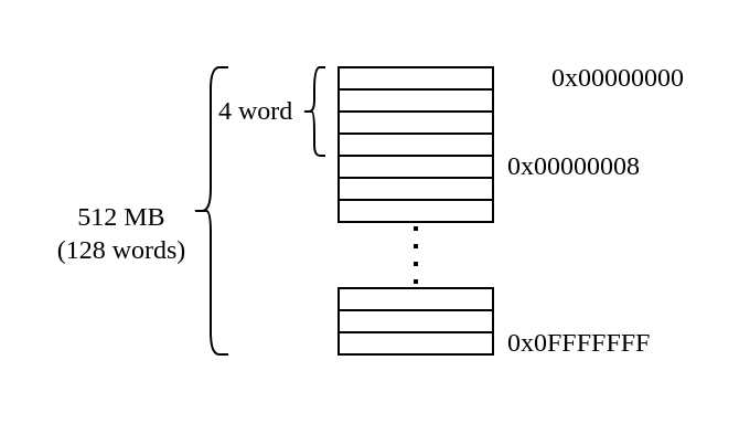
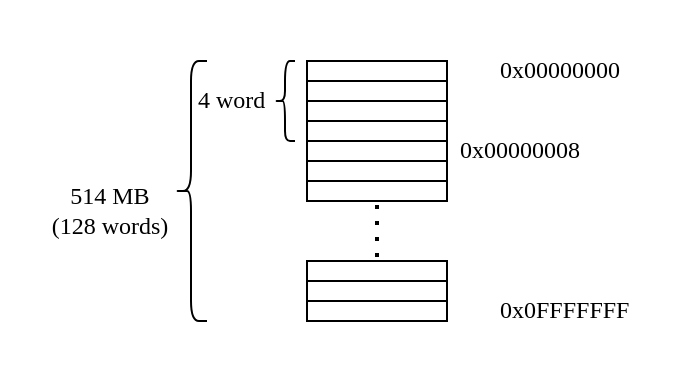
  <mxCell id="0" />
  <mxCell id="1" parent="0" />
  <mxCell id="2" value="0x00000000" style="text;html=1;strokeColor=none;fillColor=none;align=left;verticalAlign=middle;whiteSpace=wrap;rounded=0;fontFamily=Computer Modern;" vertex="1" parent="1"><mxGeometry x="248" y="20" width="70" height="30" as="geometry" /></mxCell>
  <mxCell id="3" value="" style="rounded=0;whiteSpace=wrap;html=1;" vertex="1" parent="1"><mxGeometry x="153" y="30" width="70" height="10" as="geometry" /></mxCell>
  <mxCell id="4" value="" style="rounded=0;whiteSpace=wrap;html=1;" vertex="1" parent="1"><mxGeometry x="153" y="40" width="70" height="10" as="geometry" /></mxCell>
  <mxCell id="5" value="" style="rounded=0;whiteSpace=wrap;html=1;" vertex="1" parent="1"><mxGeometry x="153" y="50" width="70" height="10" as="geometry" /></mxCell>
  <mxCell id="6" value="" style="rounded=0;whiteSpace=wrap;html=1;" vertex="1" parent="1"><mxGeometry x="153" y="60" width="70" height="10" as="geometry" /></mxCell>
  <mxCell id="7" value="" style="rounded=0;whiteSpace=wrap;html=1;" vertex="1" parent="1"><mxGeometry x="153" y="70" width="70" height="10" as="geometry" /></mxCell>
  <mxCell id="8" value="" style="rounded=0;whiteSpace=wrap;html=1;" vertex="1" parent="1"><mxGeometry x="153" y="80" width="70" height="10" as="geometry" /></mxCell>
  <mxCell id="9" value="" style="rounded=0;whiteSpace=wrap;html=1;" vertex="1" parent="1"><mxGeometry x="153" y="90" width="70" height="10" as="geometry" /></mxCell>
  <mxCell id="10" value="" style="rounded=0;whiteSpace=wrap;html=1;" vertex="1" parent="1"><mxGeometry x="153" y="130" width="70" height="10" as="geometry" /></mxCell>
  <mxCell id="11" value="" style="rounded=0;whiteSpace=wrap;html=1;" vertex="1" parent="1"><mxGeometry x="153" y="140" width="70" height="10" as="geometry" /></mxCell>
  <mxCell id="12" value="" style="rounded=0;whiteSpace=wrap;html=1;" vertex="1" parent="1"><mxGeometry x="153" y="150" width="70" height="10" as="geometry" /></mxCell>
  <mxCell id="13" value="" style="endArrow=none;dashed=1;html=1;dashPattern=1 3;strokeWidth=2;rounded=0;entryX=0.5;entryY=1;entryDx=0;entryDy=0;exitX=0.5;exitY=0;exitDx=0;exitDy=0;" edge="1" parent="1"><mxGeometry width="50" height="50" relative="1" as="geometry"><mxPoint x="188" y="128" as="sourcePoint" /><mxPoint x="188" y="98" as="targetPoint" /></mxGeometry></mxCell>
  <mxCell id="14" value="0x00000008" style="text;html=1;strokeColor=none;fillColor=none;align=left;verticalAlign=middle;whiteSpace=wrap;rounded=0;fontFamily=Computer Modern;" vertex="1" parent="1"><mxGeometry x="228" y="60" width="70" height="30" as="geometry" /></mxCell>
- <mxCell id="15" value="0x0FFFFFFF" style="text;html=1;strokeColor=none;fillColor=none;align=left;verticalAlign=middle;whiteSpace=wrap;rounded=0;fontFamily=Computer Modern;" vertex="1" parent="1"><mxGeometry x="228" y="140" width="80" height="30" as="geometry" /></mxCell>
+ <mxCell id="15" value="0x0FFFFFFF" style="text;html=1;strokeColor=none;fillColor=none;align=left;verticalAlign=middle;whiteSpace=wrap;rounded=0;fontFamily=Computer Modern;" vertex="1" parent="1"><mxGeometry x="248" y="140" width="80" height="30" as="geometry" /></mxCell>
  <mxCell id="16" value="" style="shape=curlyBracket;whiteSpace=wrap;html=1;rounded=1;labelPosition=left;verticalLabelPosition=middle;align=right;verticalAlign=middle;" vertex="1" parent="1"><mxGeometry x="87" y="30" width="16" height="130" as="geometry" /></mxCell>
- <mxCell id="17" value="512 MB&lt;br&gt;(128 words)" style="text;html=1;strokeColor=none;fillColor=none;align=center;verticalAlign=middle;whiteSpace=wrap;rounded=0;fontFamily=Computer Modern;" vertex="1" parent="1"><mxGeometry x="20" y="90" width="70" height="30" as="geometry" /></mxCell>
+ <mxCell id="17" value="514 MB&lt;br&gt;(128 words)" style="text;html=1;strokeColor=none;fillColor=none;align=center;verticalAlign=middle;whiteSpace=wrap;rounded=0;fontFamily=Computer Modern;" vertex="1" parent="1"><mxGeometry x="20" y="90" width="70" height="30" as="geometry" /></mxCell>
  <mxCell id="18" value="" style="shape=curlyBracket;whiteSpace=wrap;html=1;rounded=1;labelPosition=left;verticalLabelPosition=middle;align=right;verticalAlign=middle;" vertex="1" parent="1"><mxGeometry x="137" y="30" width="10" height="40" as="geometry" /></mxCell>
  <mxCell id="19" value="4 word" style="text;html=1;strokeColor=none;fillColor=none;align=left;verticalAlign=middle;whiteSpace=wrap;rounded=0;fontFamily=Computer Modern;" vertex="1" parent="1"><mxGeometry x="97" y="35" width="50" height="30" as="geometry" /></mxCell>
